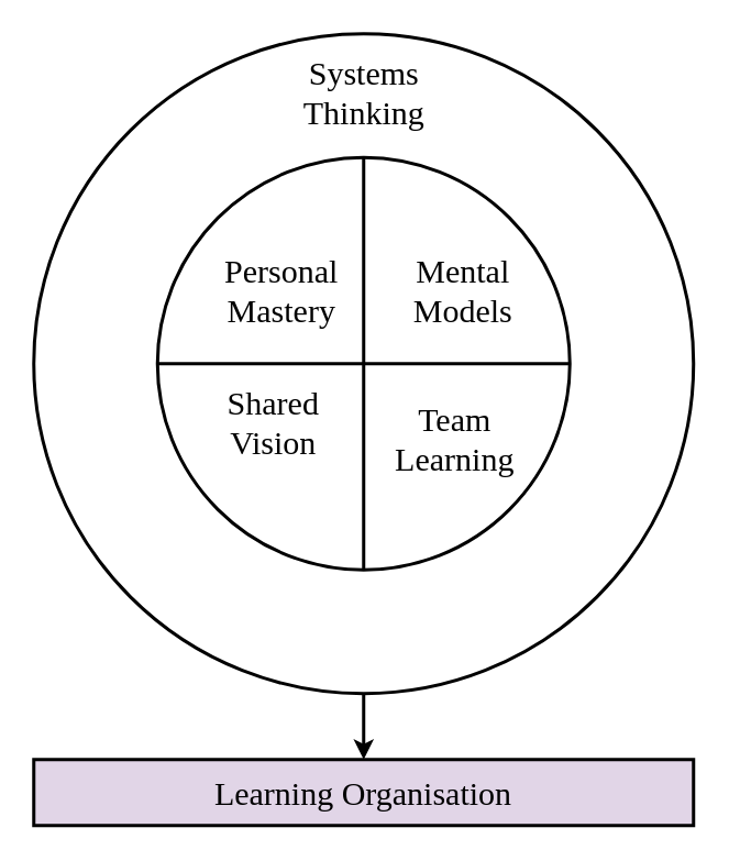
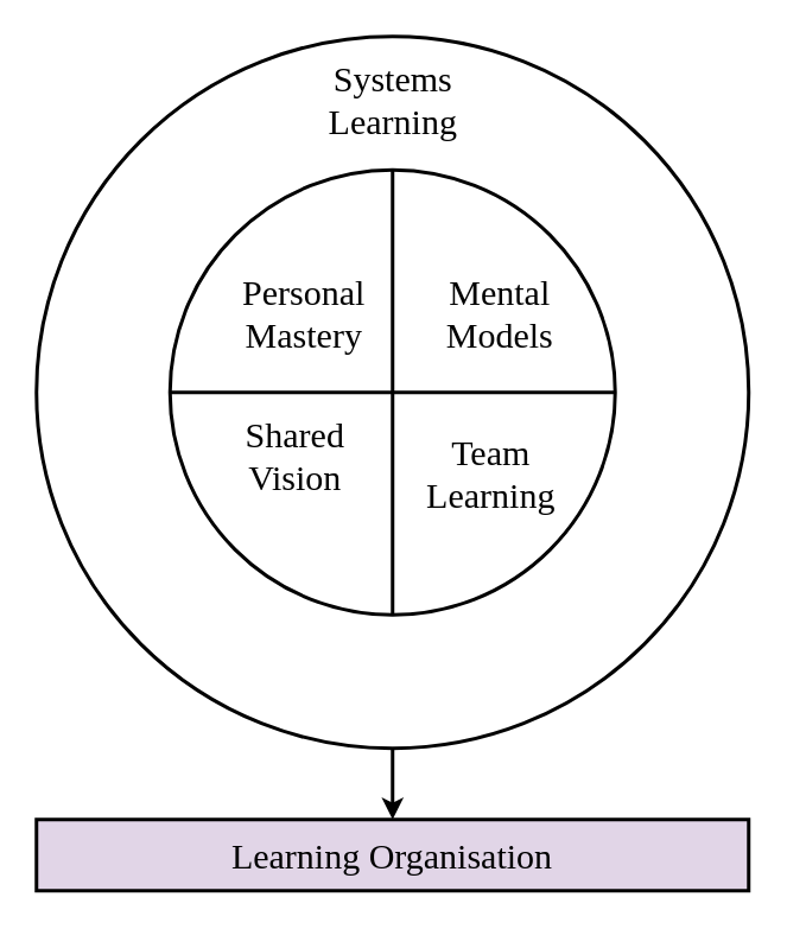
  <mxCell id="0" />
  <mxCell id="1" parent="0" />
  <mxCell id="2" value="" style="ellipse;whiteSpace=wrap;html=1;aspect=fixed;strokeWidth=2;" vertex="1" parent="1"><mxGeometry x="20" y="20" width="400" height="400" as="geometry" /></mxCell>
  <mxCell id="3" value="" style="ellipse;whiteSpace=wrap;html=1;aspect=fixed;strokeWidth=2;" vertex="1" parent="1"><mxGeometry x="95" y="95" width="250" height="250" as="geometry" /></mxCell>
  <mxCell id="4" value="" style="endArrow=none;html=1;rounded=0;entryX=0.5;entryY=0;entryDx=0;entryDy=0;exitX=0.5;exitY=1;exitDx=0;exitDy=0;strokeWidth=2;" edge="1" parent="1" source="3" target="3"><mxGeometry width="50" height="50" relative="1" as="geometry"><mxPoint x="170" y="240" as="sourcePoint" /><mxPoint x="220" y="190" as="targetPoint" /></mxGeometry></mxCell>
  <mxCell id="5" value="" style="endArrow=none;html=1;rounded=0;entryX=1;entryY=0.5;entryDx=0;entryDy=0;exitX=0;exitY=0.5;exitDx=0;exitDy=0;strokeWidth=2;" edge="1" parent="1" source="3" target="3"><mxGeometry width="50" height="50" relative="1" as="geometry"><mxPoint x="-100" y="390" as="sourcePoint" /><mxPoint x="-50" y="340" as="targetPoint" /></mxGeometry></mxCell>
- <mxCell id="6" value="&lt;font face=&quot;CMU Sans Serif Medium&quot; style=&quot;font-size: 20px&quot;&gt;Systems&lt;br&gt;Thinking&lt;/font&gt;" style="text;html=1;resizable=0;autosize=1;align=center;verticalAlign=middle;points=[];fillColor=none;strokeColor=none;rounded=0;fontSize=20;" vertex="1" parent="1"><mxGeometry x="175" y="30" width="90" height="50" as="geometry" /></mxCell>
+ <mxCell id="6" value="&lt;font face=&quot;CMU Sans Serif Medium&quot; style=&quot;font-size: 20px&quot;&gt;Systems&lt;br&gt;Learning&lt;/font&gt;" style="text;html=1;resizable=0;autosize=1;align=center;verticalAlign=middle;points=[];fillColor=none;strokeColor=none;rounded=0;fontSize=20;" vertex="1" parent="1"><mxGeometry x="175" y="30" width="90" height="50" as="geometry" /></mxCell>
  <mxCell id="7" value="&lt;font face=&quot;CMU Sans Serif Medium&quot;&gt;Personal&lt;br&gt;Mastery&lt;br&gt;&lt;/font&gt;" style="text;html=1;resizable=0;autosize=1;align=center;verticalAlign=middle;points=[];fillColor=none;strokeColor=none;rounded=0;fontSize=20;" vertex="1" parent="1"><mxGeometry x="130" y="150" width="80" height="50" as="geometry" /></mxCell>
  <mxCell id="8" value="&lt;font face=&quot;CMU Sans Serif Medium&quot;&gt;Mental&lt;br&gt;Models&lt;br&gt;&lt;/font&gt;" style="text;html=1;resizable=0;autosize=1;align=center;verticalAlign=middle;points=[];fillColor=none;strokeColor=none;rounded=0;fontSize=20;" vertex="1" parent="1"><mxGeometry x="240" y="150" width="80" height="50" as="geometry" /></mxCell>
  <mxCell id="9" value="&lt;font face=&quot;CMU Sans Serif Medium&quot;&gt;Shared&lt;br&gt;Vision&lt;br&gt;&lt;/font&gt;" style="text;html=1;resizable=0;autosize=1;align=center;verticalAlign=middle;points=[];fillColor=none;strokeColor=none;rounded=0;fontSize=20;" vertex="1" parent="1"><mxGeometry x="130" y="230" width="70" height="50" as="geometry" /></mxCell>
  <mxCell id="10" value="&lt;font face=&quot;CMU Sans Serif Medium&quot;&gt;Team&lt;br&gt;Learning&lt;br&gt;&lt;/font&gt;" style="text;html=1;resizable=0;autosize=1;align=center;verticalAlign=middle;points=[];fillColor=none;strokeColor=none;rounded=0;fontSize=20;" vertex="1" parent="1"><mxGeometry x="230" y="240" width="90" height="50" as="geometry" /></mxCell>
  <mxCell id="11" value="Learning Organisation" style="rounded=0;whiteSpace=wrap;html=1;fontSize=20;fontFamily=CMU Sans Serif Medium;strokeWidth=2;fillColor=#e1d5e7;" vertex="1" parent="1"><mxGeometry x="20" y="460" width="400" height="40" as="geometry" /></mxCell>
  <mxCell id="12" value="" style="endArrow=classic;html=1;rounded=0;fontSize=20;exitX=0.5;exitY=1;exitDx=0;exitDy=0;entryX=0.5;entryY=0;entryDx=0;entryDy=0;strokeWidth=2;" edge="1" parent="1" source="2" target="11"><mxGeometry width="50" height="50" relative="1" as="geometry"><mxPoint x="400" y="460" as="sourcePoint" /><mxPoint x="160" y="450" as="targetPoint" /></mxGeometry></mxCell>
